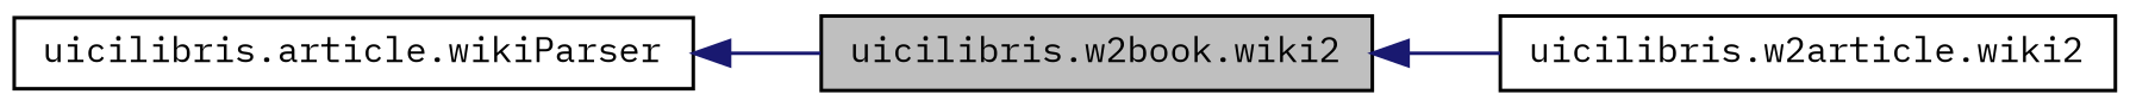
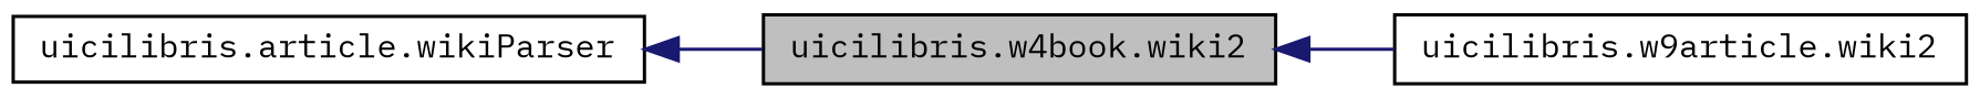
  digraph {
    fontname="IBM Plex Mono"
    rankdir=LR
    node [color=black fillcolor=white fontname="IBM Plex Mono" fontsize=10 shape=record style=filled]
    edge [color=midnightblue dir=back fontname="IBM Plex Mono" fontsize=10 labelfontname=FreeSans labelfontsize=10 style=solid]
-   n1 [fillcolor=grey75 fontcolor=black height=0.2 label="uicilibris.w2book.wiki2" width=0.4]
-   n2 [height=0.2 label="uicilibris.w2article.wiki2" width=0.4]
+   n1 [fillcolor=grey75 fontcolor=black height=0.2 label="uicilibris.w4book.wiki2" width=0.4]
+   n2 [height=0.2 label="uicilibris.w9article.wiki2" width=0.4]
    n3 [height=0.2 label="uicilibris.article.wikiParser" width=0.4]
    n1 -> n2
    n3 -> n1
  }
